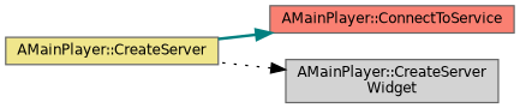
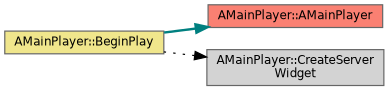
  digraph {
    rankdir=RL
    node [color=grey40 fontname=Helvetica fontsize=10 shape=box style=filled]
    edge [dir=back fontname=Helvetica fontsize=10 labelfontname=Helvetica labelfontsize=10]
-   n1 [color=gray40 fillcolor=salmon fontcolor=black height=0.2 label="AMainPlayer::ConnectToService" width=0.4]
-   n2 [fillcolor=khaki height=0.2 label="AMainPlayer::CreateServer" width=0.4]
+   n1 [color=gray40 fillcolor=salmon fontcolor=black height=0.2 label="AMainPlayer::AMainPlayer" width=0.4]
+   n2 [fillcolor=khaki height=0.2 label="AMainPlayer::BeginPlay" width=0.4]
    n3 [fillcolor=lightgrey height=0.2 label="AMainPlayer::CreateServer\lWidget" width=0.4]
    n1 -> n2 [color=teal style=bold]
    n3 -> n2 [color=black style=dotted]
  }
